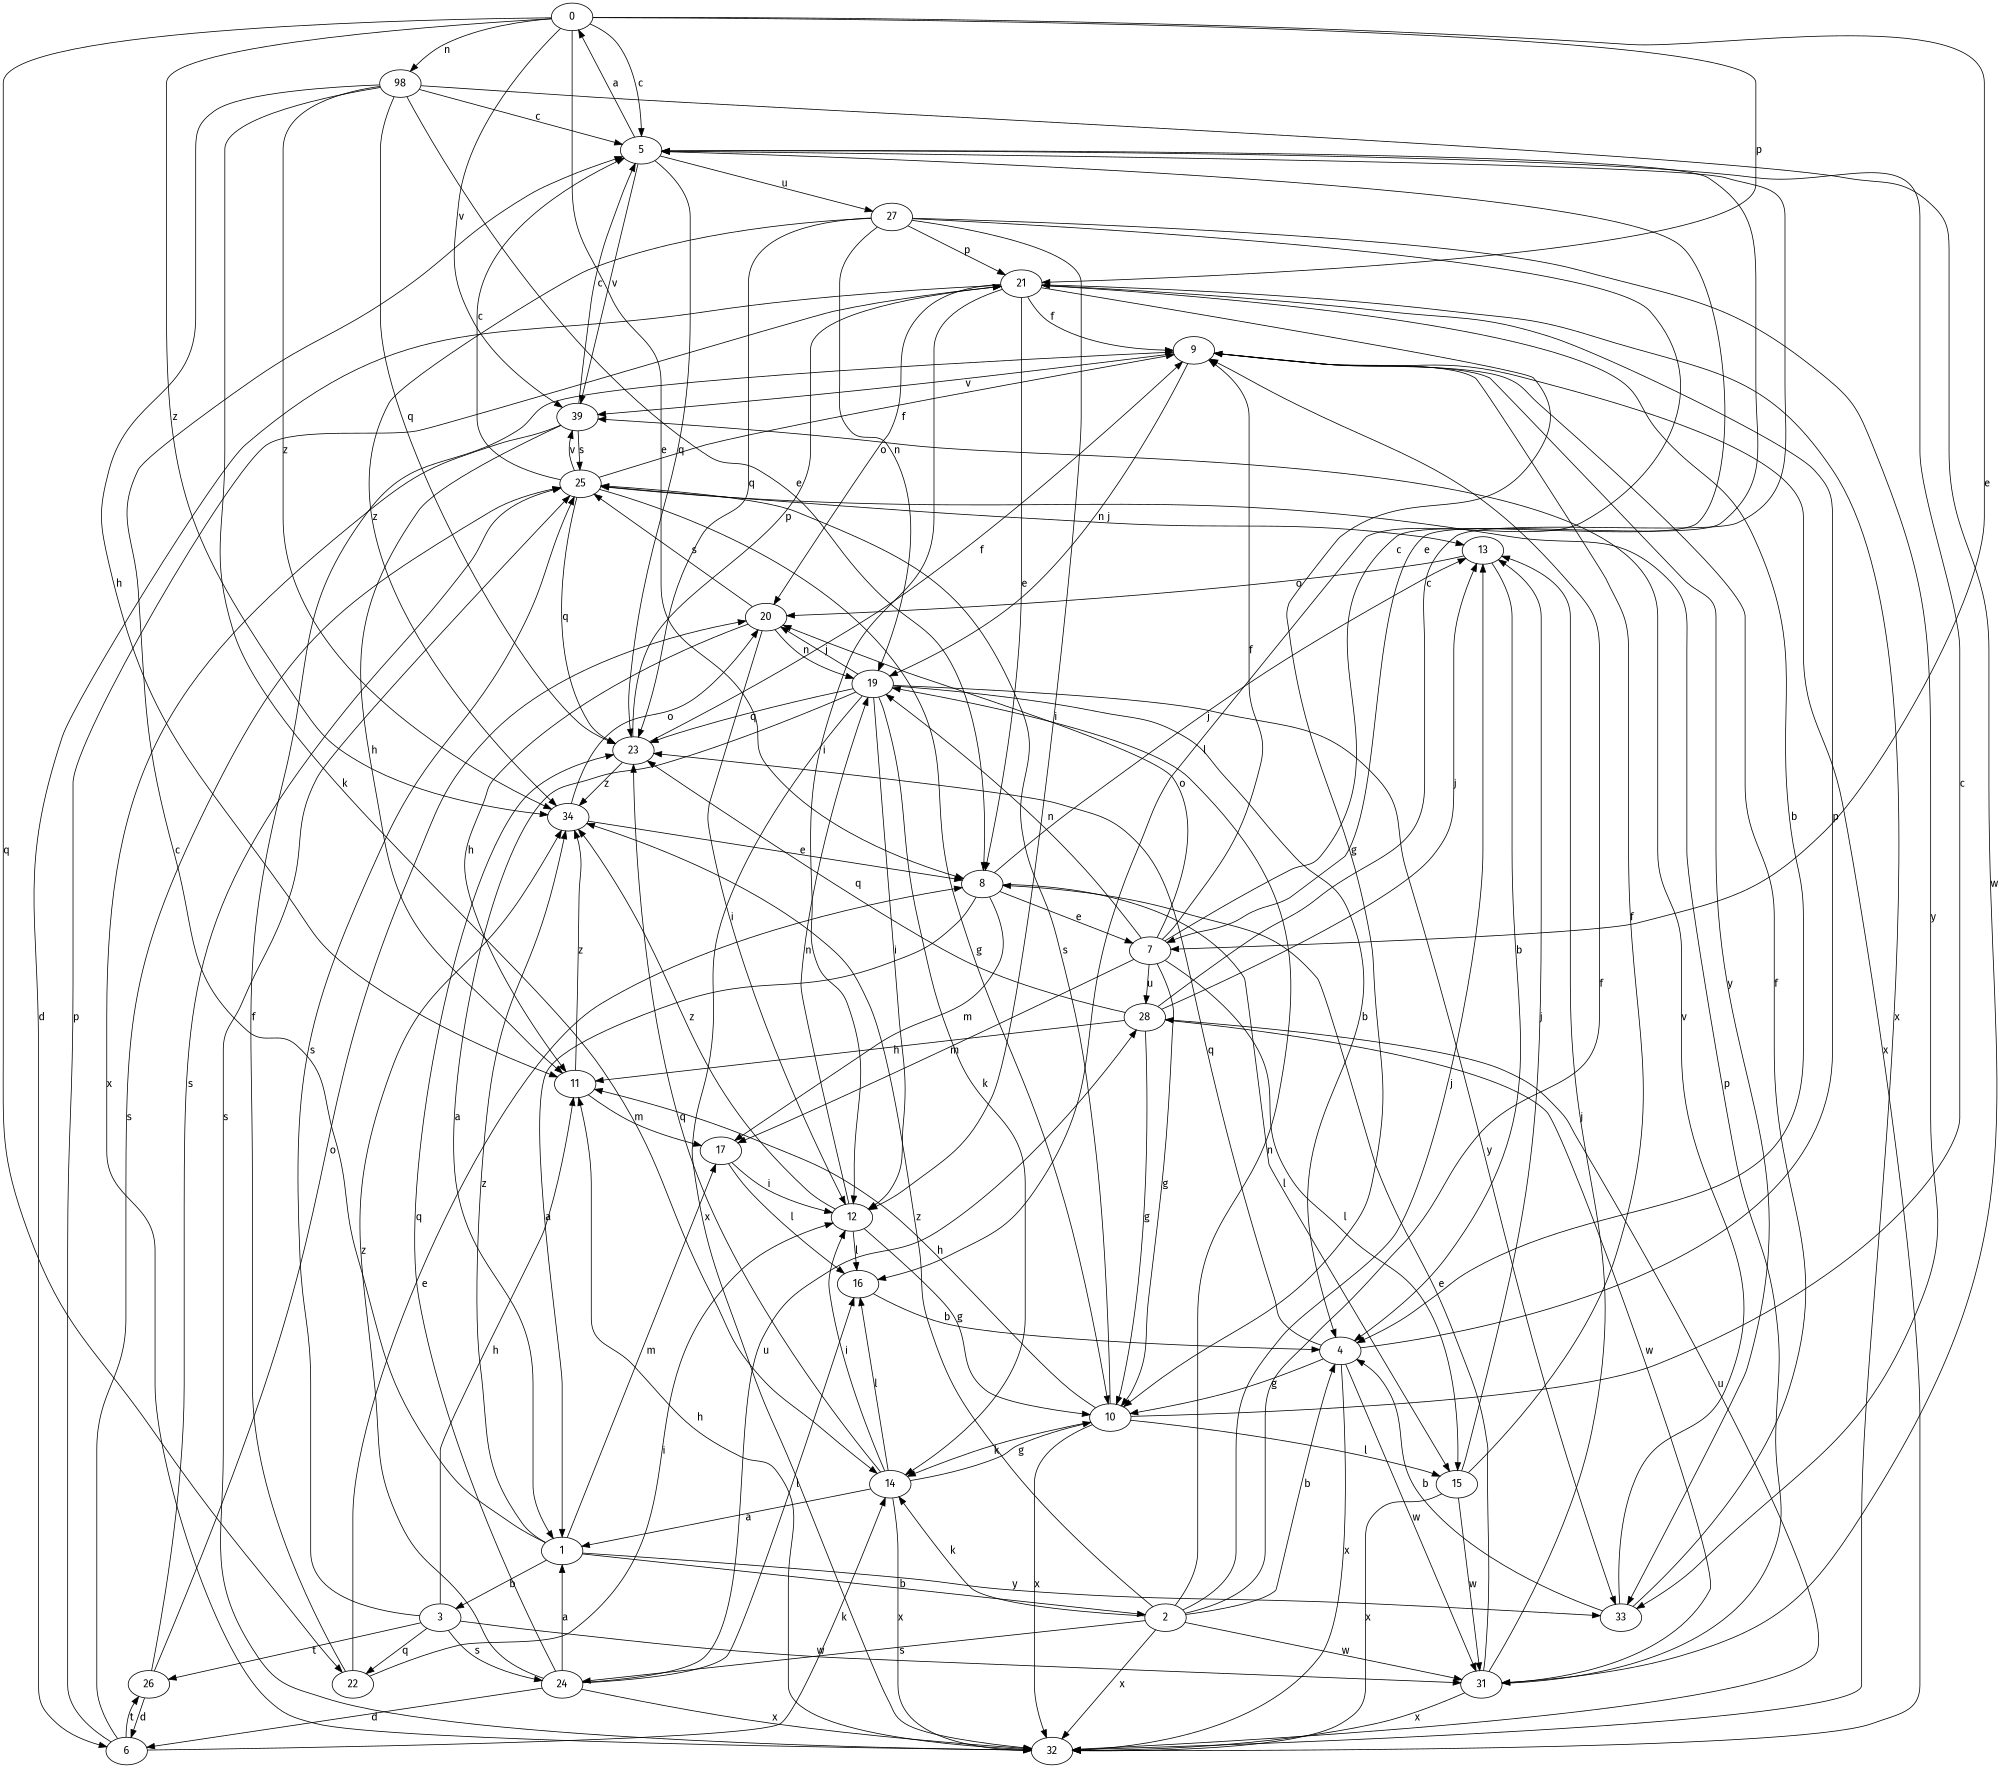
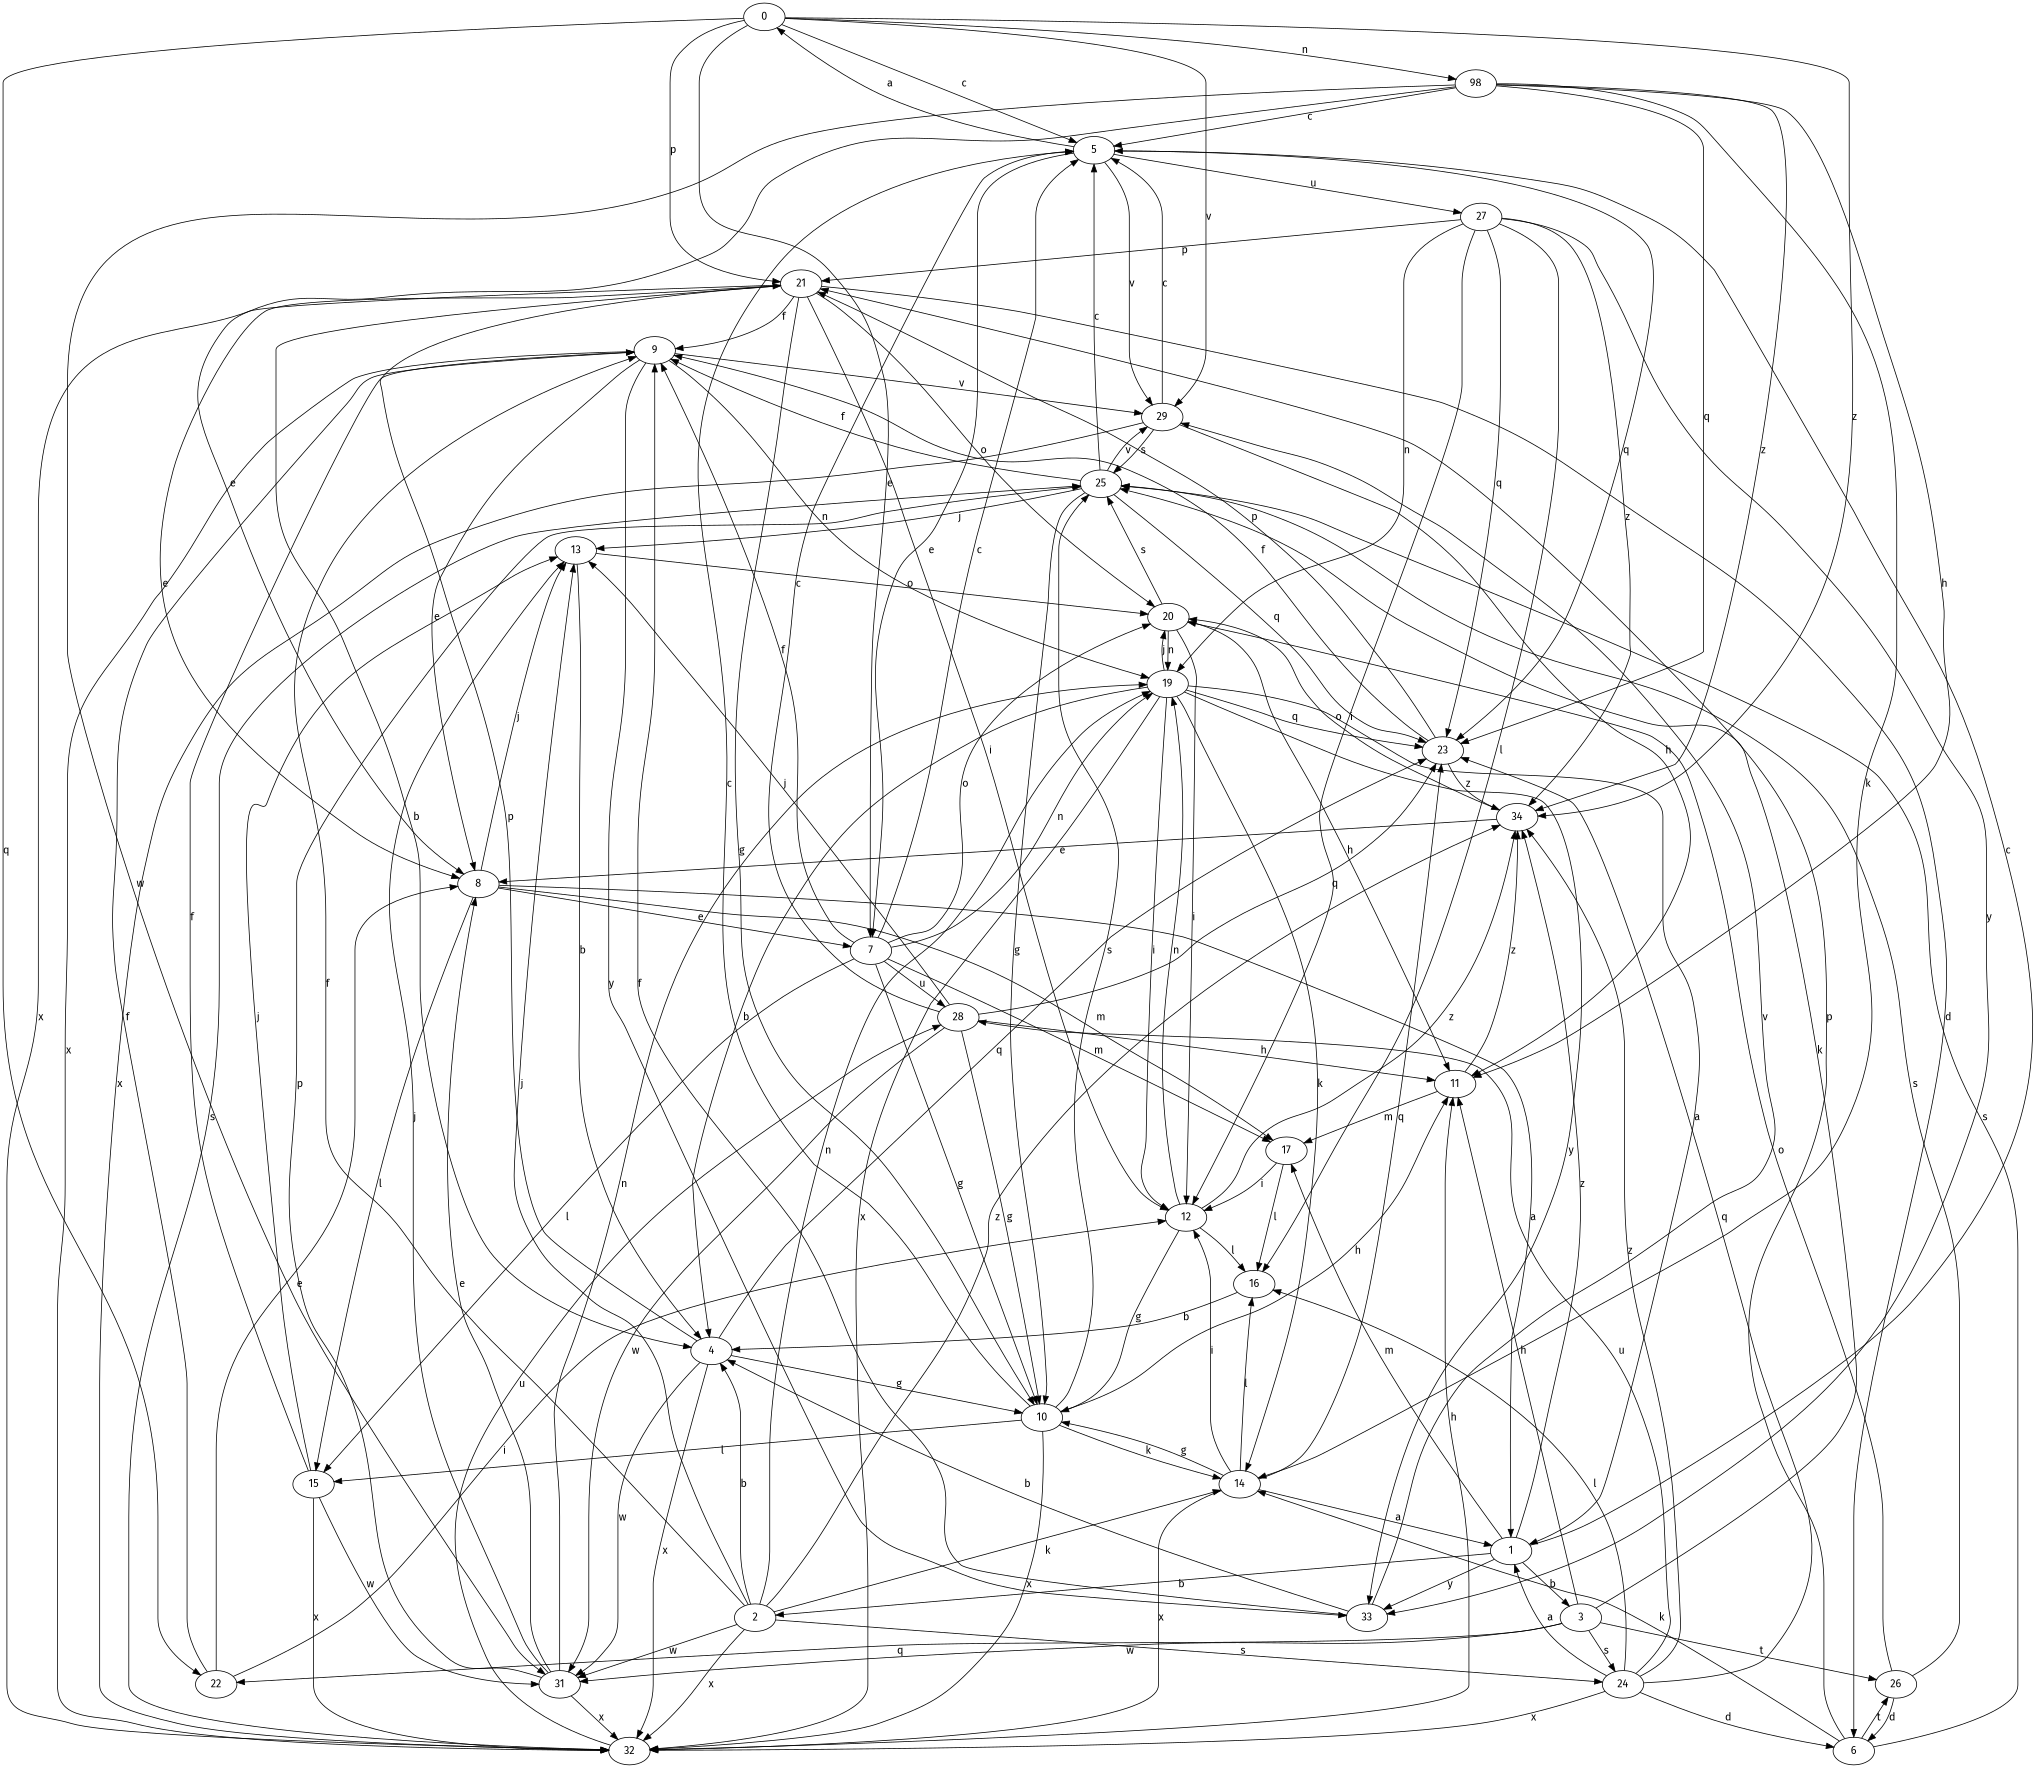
  strict digraph {
    fontname="Fira Sans"
    node [fontname="Fira Sans"]
    edge [fontname="Fira Sans"]
    0
    5
    7
    n4 [label=98]
    21
    22
-   29 [label=39]
+   29
    34
    23
    27
    17
    9
    19
    10
    15
    20
    28
    14
    31
    11
    8
    4
    32
    6
    12
    25
    1
    2
    3
    33
    13
    24
    26
    16
    0 -> 5 [label=c]
    0 -> 7 [label=e]
    0 -> n4 [label=n]
    0 -> 21 [label=p]
    0 -> 22 [label=q]
    0 -> 29 [label=v]
    0 -> 34 [label=z]
    5 -> 0 [label=a]
    5 -> 7 [label=e]
    5 -> 29 [label=v]
    5 -> 23 [label=q]
    5 -> 27 [label=u]
    7 -> 5 [label=c]
    7 -> 17 [label=m]
    7 -> 9 [label=f]
    7 -> 19 [label=n]
    7 -> 10 [label=g]
    7 -> 15 [label=l]
    7 -> 20 [label=o]
    7 -> 28 [label=u]
    n4 -> 5 [label=c]
    n4 -> 34 [label=z]
    n4 -> 23 [label=q]
    n4 -> 14 [label=k]
    n4 -> 31 [label=w]
    n4 -> 11 [label=h]
    n4 -> 8 [label=e]
    21 -> 9 [label=f]
    21 -> 10 [label=g]
    21 -> 20 [label=o]
    21 -> 8 [label=e]
    21 -> 4 [label=b]
    21 -> 32 [label=x]
    21 -> 6 [label=d]
    21 -> 12 [label=i]
    22 -> 9 [label=f]
    22 -> 8 [label=e]
    22 -> 12 [label=i]
    29 -> 5 [label=c]
    29 -> 11 [label=h]
    29 -> 32 [label=x]
    29 -> 25 [label=s]
    34 -> 20 [label=o]
    34 -> 8 [label=e]
    23 -> 21 [label=p]
    23 -> 34 [label=z]
    23 -> 9 [label=f]
    27 -> 21 [label=p]
    27 -> 34 [label=z]
    27 -> 23 [label=q]
    27 -> 19 [label=n]
    27 -> 12 [label=i]
    27 -> 33 [label=y]
    27 -> 16 [label=l]
    17 -> 12 [label=i]
    17 -> 16 [label=l]
    9 -> 29 [label=v]
    9 -> 19 [label=n]
-   0 -> 8 [label=e]
+   9 -> 8 [label=e]
    9 -> 32 [label=x]
    9 -> 33 [label=y]
    19 -> 23 [label=q]
    19 -> 20 [label=j]
    19 -> 14 [label=k]
    19 -> 4 [label=b]
    19 -> 32 [label=x]
    19 -> 12 [label=i]
    19 -> 1 [label=a]
    19 -> 33 [label=y]
    10 -> 5 [label=c]
    10 -> 15 [label=l]
    10 -> 14 [label=k]
    10 -> 11 [label=h]
    10 -> 32 [label=x]
    10 -> 25 [label=s]
    15 -> 9 [label=f]
    15 -> 31 [label=w]
    15 -> 32 [label=x]
    15 -> 13 [label=j]
    20 -> 19 [label=n]
    20 -> 11 [label=h]
    20 -> 12 [label=i]
    20 -> 25 [label=s]
    28 -> 5 [label=c]
    28 -> 23 [label=q]
    28 -> 10 [label=g]
    28 -> 31 [label=w]
    28 -> 11 [label=h]
    28 -> 13 [label=j]
    14 -> 23 [label=q]
    14 -> 10 [label=g]
    14 -> 32 [label=x]
    14 -> 12 [label=i]
    14 -> 1 [label=a]
    14 -> 16 [label=l]
+   31 -> 19 [label=n]
    31 -> 8 [label=e]
    31 -> 32 [label=x]
    31 -> 25 [label=p]
    31 -> 13 [label=j]
    11 -> 34 [label=z]
    11 -> 17 [label=m]
    8 -> 7 [label=e]
    8 -> 17 [label=m]
    8 -> 15 [label=l]
    8 -> 1 [label=a]
    8 -> 13 [label=j]
    4 -> 21 [label=p]
    4 -> 23 [label=q]
    4 -> 10 [label=g]
    4 -> 31 [label=w]
    4 -> 32 [label=x]
    32 -> 28 [label=u]
    32 -> 11 [label=h]
    32 -> 25 [label=s]
    6 -> 21 [label=p]
    6 -> 14 [label=k]
    6 -> 25 [label=s]
    6 -> 26 [label=t]
    12 -> 34 [label=z]
    12 -> 19 [label=n]
    12 -> 10 [label=g]
    12 -> 16 [label=l]
    25 -> 5 [label=c]
    25 -> 29 [label=v]
    25 -> 23 [label=q]
    25 -> 9 [label=f]
    25 -> 10 [label=g]
    25 -> 13 [label=j]
    1 -> 5 [label=c]
    1 -> 34 [label=z]
    1 -> 17 [label=m]
    1 -> 2 [label=b]
    1 -> 3 [label=b]
    1 -> 33 [label=y]
    2 -> 34 [label=z]
    2 -> 9 [label=f]
    2 -> 19 [label=n]
    2 -> 14 [label=k]
    2 -> 31 [label=w]
    2 -> 4 [label=b]
    2 -> 32 [label=x]
    2 -> 13 [label=j]
    2 -> 24 [label=s]
    3 -> 22 [label=q]
    3 -> 31 [label=w]
    3 -> 11 [label=h]
-   3 -> 25 [label=s]
+   3 -> 25 [label=k]
    3 -> 24 [label=s]
    3 -> 26 [label=t]
    33 -> 29 [label=v]
    33 -> 9 [label=f]
    33 -> 4 [label=b]
    13 -> 20 [label=o]
    13 -> 4 [label=b]
    24 -> 34 [label=z]
    24 -> 23 [label=q]
    24 -> 28 [label=u]
    24 -> 32 [label=x]
    24 -> 6 [label=d]
    24 -> 1 [label=a]
    24 -> 16 [label=l]
    26 -> 20 [label=o]
    26 -> 6 [label=d]
    26 -> 25 [label=s]
    16 -> 4 [label=b]
  }
